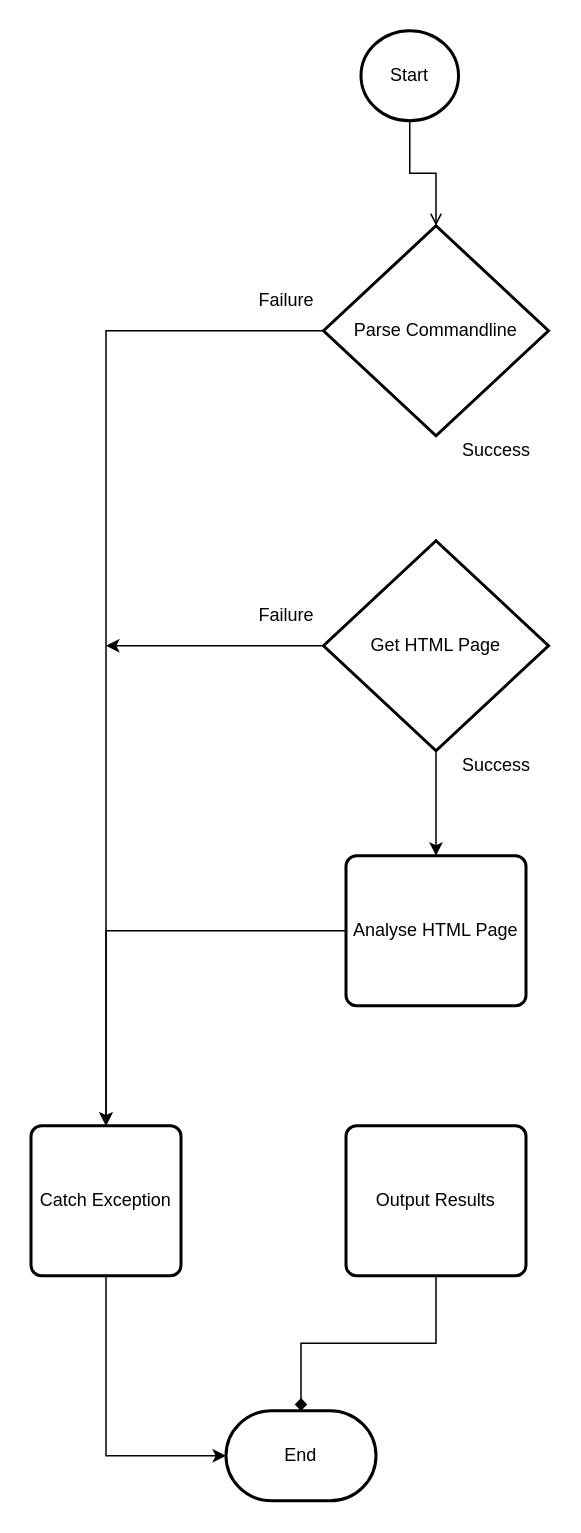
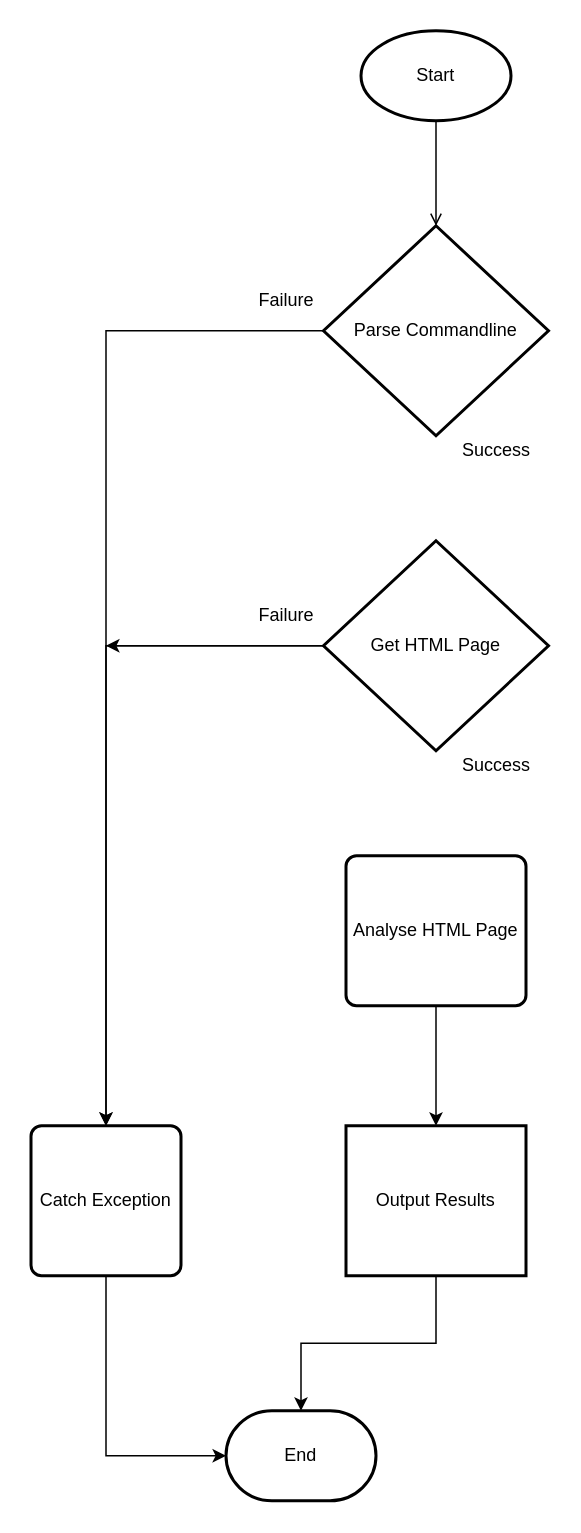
  <mxCell id="0" />
  <mxCell id="1" parent="0" />
  <mxCell id="2" value="" style="edgeStyle=orthogonalEdgeStyle;rounded=0;orthogonalLoop=1;jettySize=auto;html=1;endArrow=open;" edge="1" parent="1" source="3" target="5"><mxGeometry relative="1" as="geometry" /></mxCell>
- <mxCell id="3" value="Start" style="strokeWidth=2;html=1;shape=mxgraph.flowchart.start_1;whiteSpace=wrap;" vertex="1" parent="1"><mxGeometry x="240" y="20" width="65" height="60" as="geometry" /></mxCell>
+ <mxCell id="3" value="Start" style="strokeWidth=2;html=1;shape=mxgraph.flowchart.start_1;whiteSpace=wrap;" vertex="1" parent="1"><mxGeometry x="240" y="20" width="100" height="60" as="geometry" /></mxCell>
  <mxCell id="4" style="edgeStyle=orthogonalEdgeStyle;rounded=0;orthogonalLoop=1;jettySize=auto;html=1;entryX=0.5;entryY=0;entryDx=0;entryDy=0;" edge="1" parent="1" source="5" target="10"><mxGeometry relative="1" as="geometry" /></mxCell>
  <mxCell id="5" value="Parse Commandline" style="strokeWidth=2;html=1;shape=mxgraph.flowchart.decision;whiteSpace=wrap;" vertex="1" parent="1"><mxGeometry x="215" y="150" width="150" height="140" as="geometry" /></mxCell>
  <mxCell id="6" value="End" style="strokeWidth=2;html=1;shape=mxgraph.flowchart.terminator;whiteSpace=wrap;" vertex="1" parent="1"><mxGeometry x="150" y="940" width="100" height="60" as="geometry" /></mxCell>
  <mxCell id="7" value="Failure" style="text;html=1;align=center;verticalAlign=middle;resizable=0;points=[];autosize=1;" vertex="1" parent="1"><mxGeometry x="165" y="190" width="50" height="20" as="geometry" /></mxCell>
  <mxCell id="8" value="Success" style="text;html=1;align=center;verticalAlign=middle;resizable=0;points=[];autosize=1;" vertex="1" parent="1"><mxGeometry x="300" y="290" width="60" height="20" as="geometry" /></mxCell>
  <mxCell id="9" style="edgeStyle=orthogonalEdgeStyle;rounded=0;orthogonalLoop=1;jettySize=auto;html=1;entryX=0;entryY=0.5;entryDx=0;entryDy=0;entryPerimeter=0;" edge="1" parent="1" source="10" target="6"><mxGeometry relative="1" as="geometry"><Array as="points"><mxPoint x="70" y="970" /></Array></mxGeometry></mxCell>
  <mxCell id="10" value="Catch Exception" style="rounded=1;whiteSpace=wrap;html=1;absoluteArcSize=1;arcSize=14;strokeWidth=2;" vertex="1" parent="1"><mxGeometry x="20" y="750" width="100" height="100" as="geometry" /></mxCell>
  <mxCell id="11" style="edgeStyle=orthogonalEdgeStyle;rounded=0;orthogonalLoop=1;jettySize=auto;html=1;" edge="1" parent="1" source="13"><mxGeometry relative="1" as="geometry"><mxPoint x="70" y="430" as="targetPoint" /></mxGeometry></mxCell>
- <mxCell id="12" style="edgeStyle=orthogonalEdgeStyle;rounded=0;orthogonalLoop=1;jettySize=auto;html=1;entryX=0.5;entryY=0;entryDx=0;entryDy=0;" edge="1" parent="1" source="13" target="16"><mxGeometry relative="1" as="geometry" /></mxCell>
+ <mxCell id="12" style="edgeStyle=orthogonalEdgeStyle;rounded=0;orthogonalLoop=1;jettySize=auto;html=1;" edge="1" parent="1" source="13" target="10"><mxGeometry relative="1" as="geometry" /></mxCell>
  <mxCell id="13" value="Get HTML Page" style="strokeWidth=2;html=1;shape=mxgraph.flowchart.decision;whiteSpace=wrap;" vertex="1" parent="1"><mxGeometry x="215" y="360" width="150" height="140" as="geometry" /></mxCell>
  <mxCell id="14" value="Failure" style="text;html=1;align=center;verticalAlign=middle;resizable=0;points=[];autosize=1;" vertex="1" parent="1"><mxGeometry x="165" y="400" width="50" height="20" as="geometry" /></mxCell>
- <mxCell id="15" value="" style="edgeStyle=orthogonalEdgeStyle;rounded=0;orthogonalLoop=1;jettySize=auto;html=1;" edge="1" parent="1" source="16" target="10"><mxGeometry relative="1" as="geometry" /></mxCell>
+ <mxCell id="15" value="" style="edgeStyle=orthogonalEdgeStyle;rounded=0;orthogonalLoop=1;jettySize=auto;html=1;" edge="1" parent="1" source="16" target="18"><mxGeometry relative="1" as="geometry" /></mxCell>
  <mxCell id="16" value="Analyse HTML Page" style="rounded=1;whiteSpace=wrap;html=1;absoluteArcSize=1;arcSize=14;strokeWidth=2;" vertex="1" parent="1"><mxGeometry x="230" y="570" width="120" height="100" as="geometry" /></mxCell>
- <mxCell id="17" style="edgeStyle=orthogonalEdgeStyle;rounded=0;orthogonalLoop=1;jettySize=auto;html=1;entryX=0.5;entryY=0;entryDx=0;entryDy=0;entryPerimeter=0;endArrow=diamond;" edge="1" parent="1" source="18" target="6"><mxGeometry relative="1" as="geometry" /></mxCell>
- <mxCell id="18" value="Output Results" style="rounded=1;whiteSpace=wrap;html=1;absoluteArcSize=1;arcSize=14;strokeWidth=2;" vertex="1" parent="1"><mxGeometry x="230" y="750" width="120" height="100" as="geometry" /></mxCell>
+ <mxCell id="17" style="edgeStyle=orthogonalEdgeStyle;rounded=0;orthogonalLoop=1;jettySize=auto;html=1;entryX=0.5;entryY=0;entryDx=0;entryDy=0;entryPerimeter=0;" edge="1" parent="1" source="18" target="6"><mxGeometry relative="1" as="geometry" /></mxCell>
+ <mxCell id="18" value="Output Results" style="whiteSpace=wrap;html=1;absoluteArcSize=1;arcSize=14;strokeWidth=2;rounded=0;" vertex="1" parent="1"><mxGeometry x="230" y="750" width="120" height="100" as="geometry" /></mxCell>
  <mxCell id="19" value="Success" style="text;html=1;align=center;verticalAlign=middle;resizable=0;points=[];autosize=1;" vertex="1" parent="1"><mxGeometry x="300" y="500" width="60" height="20" as="geometry" /></mxCell>
